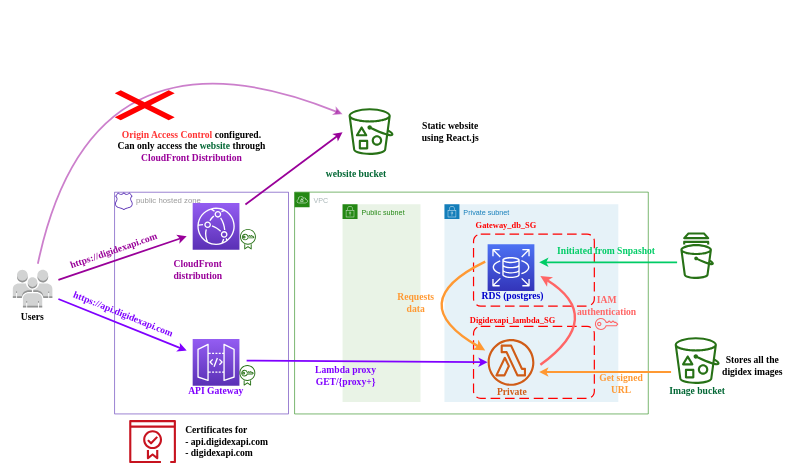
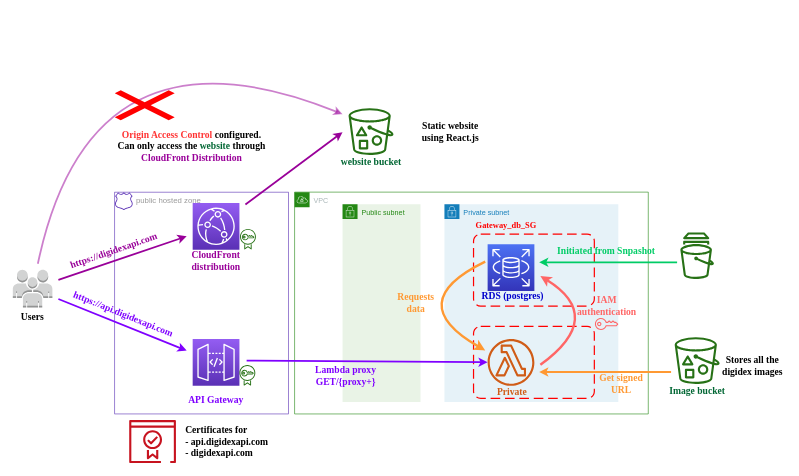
  <mxCell id="0" />
  <mxCell id="1" parent="0" />
  <mxCell id="2" value="" style="rounded=0;whiteSpace=wrap;html=1;fillColor=none;strokeWidth=1;strokeColor=#5A30B5;" vertex="1" parent="1"><mxGeometry x="190" y="320" width="290" height="370" as="geometry" /></mxCell>
  <mxCell id="3" value="VPC" style="points=[[0,0],[0.25,0],[0.5,0],[0.75,0],[1,0],[1,0.25],[1,0.5],[1,0.75],[1,1],[0.75,1],[0.5,1],[0.25,1],[0,1],[0,0.75],[0,0.5],[0,0.25]];outlineConnect=0;gradientColor=none;html=1;whiteSpace=wrap;fontSize=12;fontStyle=0;shape=mxgraph.aws4.group;grIcon=mxgraph.aws4.group_vpc;strokeColor=#248814;fillColor=none;verticalAlign=top;align=left;spacingLeft=30;fontColor=#AAB7B8;dashed=0;" vertex="1" parent="1"><mxGeometry x="490" y="320" width="590" height="370" as="geometry" /></mxCell>
  <mxCell id="4" value="Private subnet" style="points=[[0,0],[0.25,0],[0.5,0],[0.75,0],[1,0],[1,0.25],[1,0.5],[1,0.75],[1,1],[0.75,1],[0.5,1],[0.25,1],[0,1],[0,0.75],[0,0.5],[0,0.25]];outlineConnect=0;gradientColor=none;html=1;whiteSpace=wrap;fontSize=12;fontStyle=0;shape=mxgraph.aws4.group;grIcon=mxgraph.aws4.group_security_group;grStroke=0;strokeColor=#147EBA;fillColor=#E6F2F8;verticalAlign=top;align=left;spacingLeft=30;fontColor=#147EBA;dashed=0;" vertex="1" parent="1"><mxGeometry x="740" y="340" width="290" height="330" as="geometry" /></mxCell>
  <mxCell id="5" value="Public subnet" style="points=[[0,0],[0.25,0],[0.5,0],[0.75,0],[1,0],[1,0.25],[1,0.5],[1,0.75],[1,1],[0.75,1],[0.5,1],[0.25,1],[0,1],[0,0.75],[0,0.5],[0,0.25]];outlineConnect=0;gradientColor=none;html=1;whiteSpace=wrap;fontSize=12;fontStyle=0;shape=mxgraph.aws4.group;grIcon=mxgraph.aws4.group_security_group;grStroke=0;strokeColor=#248814;fillColor=#E9F3E6;verticalAlign=top;align=left;spacingLeft=30;fontColor=#248814;dashed=0;" vertex="1" parent="1"><mxGeometry x="570" y="340" width="130" height="330" as="geometry" /></mxCell>
  <mxCell id="6" value="" style="outlineConnect=0;fontColor=#232F3E;gradientColor=#4D72F3;gradientDirection=north;fillColor=#3334B9;strokeColor=#ffffff;dashed=0;verticalLabelPosition=bottom;verticalAlign=top;align=center;html=1;fontSize=12;fontStyle=0;aspect=fixed;shape=mxgraph.aws4.resourceIcon;resIcon=mxgraph.aws4.rds;" vertex="1" parent="1"><mxGeometry x="812" y="407" width="78" height="78" as="geometry" /></mxCell>
  <mxCell id="7" value="" style="rounded=1;arcSize=10;dashed=1;strokeColor=#ff0000;fillColor=none;gradientColor=none;dashPattern=8 4;strokeWidth=2;" vertex="1" parent="1"><mxGeometry x="788.5" y="390" width="201.5" height="120" as="geometry" /></mxCell>
  <mxCell id="8" value="" style="outlineConnect=0;fontColor=#232F3E;gradientColor=none;fillColor=#277116;strokeColor=none;dashed=0;verticalLabelPosition=bottom;verticalAlign=top;align=center;html=1;fontSize=12;fontStyle=0;aspect=fixed;pointerEvents=1;shape=mxgraph.aws4.snapshot;" vertex="1" parent="1"><mxGeometry x="1133.5" y="387" width="56" height="78" as="geometry" /></mxCell>
  <mxCell id="9" value="" style="outlineConnect=0;fontColor=#232F3E;gradientColor=none;strokeColor=none;dashed=0;verticalLabelPosition=bottom;verticalAlign=top;align=center;html=1;fontSize=12;fontStyle=0;aspect=fixed;pointerEvents=1;shape=mxgraph.aws4.addon;fillColor=#FF6666;" vertex="1" parent="1"><mxGeometry x="991" y="530" width="39" height="20" as="geometry" /></mxCell>
  <mxCell id="10" value="" style="outlineConnect=0;fontColor=#232F3E;gradientColor=none;fillColor=#277116;strokeColor=none;dashed=0;verticalLabelPosition=bottom;verticalAlign=top;align=center;html=1;fontSize=12;fontStyle=0;aspect=fixed;pointerEvents=1;shape=mxgraph.aws4.bucket_with_objects;" vertex="1" parent="1"><mxGeometry x="580" y="180" width="75" height="78" as="geometry" /></mxCell>
  <mxCell id="11" value="" style="outlineConnect=0;fontColor=#232F3E;gradientColor=none;fillColor=#277116;strokeColor=none;dashed=0;verticalLabelPosition=bottom;verticalAlign=top;align=center;html=1;fontSize=12;fontStyle=0;aspect=fixed;pointerEvents=1;shape=mxgraph.aws4.bucket_with_objects;" vertex="1" parent="1"><mxGeometry x="1124" y="562" width="75" height="78" as="geometry" /></mxCell>
  <mxCell id="12" value="" style="outlineConnect=0;fontColor=#232F3E;gradientColor=#945DF2;gradientDirection=north;fillColor=#5A30B5;strokeColor=#ffffff;dashed=0;verticalLabelPosition=bottom;verticalAlign=top;align=center;html=1;fontSize=12;fontStyle=0;aspect=fixed;shape=mxgraph.aws4.resourceIcon;resIcon=mxgraph.aws4.cloudfront;" vertex="1" parent="1"><mxGeometry x="320" y="338" width="78" height="78" as="geometry" /></mxCell>
  <mxCell id="13" value="" style="outlineConnect=0;fontColor=#232F3E;gradientColor=#945DF2;gradientDirection=north;fillColor=#5A30B5;strokeColor=#ffffff;dashed=0;verticalLabelPosition=bottom;verticalAlign=top;align=center;html=1;fontSize=12;fontStyle=0;aspect=fixed;shape=mxgraph.aws4.resourceIcon;resIcon=mxgraph.aws4.api_gateway;" vertex="1" parent="1"><mxGeometry x="320" y="565" width="78" height="78" as="geometry" /></mxCell>
  <mxCell id="14" value="" style="rounded=1;arcSize=10;dashed=1;strokeColor=#ff0000;fillColor=none;gradientColor=none;dashPattern=8 4;strokeWidth=2;" vertex="1" parent="1"><mxGeometry x="788.5" y="544" width="201.5" height="120" as="geometry" /></mxCell>
  <mxCell id="15" value="" style="outlineConnect=0;fontColor=#232F3E;gradientColor=none;strokeColor=none;dashed=0;verticalLabelPosition=bottom;verticalAlign=top;align=center;html=1;fontSize=12;fontStyle=0;aspect=fixed;pointerEvents=1;shape=mxgraph.aws4.lambda_function;fillColor=#D05C17;" vertex="1" parent="1"><mxGeometry x="812" y="565" width="78" height="78" as="geometry" /></mxCell>
- <mxCell id="16" value="&lt;b style=&quot;font-family: &amp;#34;architects daughter&amp;#34; ; font-size: 14px&quot;&gt;&lt;font color=&quot;#ff0000&quot;&gt;Digidexapi_lambda_SG&lt;/font&gt;&lt;/b&gt;" style="text;html=1;strokeColor=none;fillColor=none;align=center;verticalAlign=middle;whiteSpace=wrap;rounded=0;" vertex="1" parent="1"><mxGeometry x="788.5" y="524" width="130" height="20" as="geometry" /></mxCell>
  <mxCell id="17" value="&lt;b style=&quot;font-family: &amp;#34;architects daughter&amp;#34; ; font-size: 14px&quot;&gt;&lt;font color=&quot;#ff0000&quot;&gt;Gateway_db_SG&lt;/font&gt;&lt;/b&gt;" style="text;html=1;strokeColor=none;fillColor=none;align=center;verticalAlign=middle;whiteSpace=wrap;rounded=0;" vertex="1" parent="1"><mxGeometry x="786.5" y="367" width="111.5" height="20" as="geometry" /></mxCell>
  <mxCell id="18" value="" style="endArrow=classic;html=1;entryX=0.553;entryY=0.5;entryDx=0;entryDy=0;entryPerimeter=0;strokeWidth=3;strokeColor=#00CC66;" edge="1" parent="1"><mxGeometry width="50" height="50" relative="1" as="geometry"><mxPoint x="1128.07" y="437" as="sourcePoint" /><mxPoint x="897.999" y="437" as="targetPoint" /></mxGeometry></mxCell>
  <mxCell id="19" value="&lt;font face=&quot;Architects Daughter&quot; color=&quot;#00cc66&quot; size=&quot;1&quot;&gt;&lt;b style=&quot;font-size: 16px&quot;&gt;Initiated from Snpashot&lt;/b&gt;&lt;/font&gt;" style="text;html=1;strokeColor=none;fillColor=none;align=center;verticalAlign=middle;whiteSpace=wrap;rounded=0;" vertex="1" parent="1"><mxGeometry x="916.46" y="407" width="188.07" height="20" as="geometry" /></mxCell>
  <mxCell id="20" value="" style="endArrow=classic;html=1;strokeWidth=4;curved=1;strokeColor=#FF6666;" edge="1" parent="1"><mxGeometry width="50" height="50" relative="1" as="geometry"><mxPoint x="900" y="608" as="sourcePoint" /><mxPoint x="900" y="460" as="targetPoint" /><Array as="points"><mxPoint x="1010" y="528" /></Array></mxGeometry></mxCell>
  <mxCell id="21" value="&lt;font face=&quot;Architects Daughter&quot; color=&quot;#ff6666&quot; size=&quot;1&quot;&gt;&lt;b style=&quot;font-size: 16px&quot;&gt;IAM authentication&lt;/b&gt;&lt;/font&gt;" style="text;html=1;strokeColor=none;fillColor=none;align=center;verticalAlign=middle;whiteSpace=wrap;rounded=0;" vertex="1" parent="1"><mxGeometry x="970.5" y="494" width="80" height="30" as="geometry" /></mxCell>
  <mxCell id="22" value="" style="endArrow=classic;html=1;strokeWidth=3;strokeColor=#7F00FF;" edge="1" parent="1" target="15"><mxGeometry width="50" height="50" relative="1" as="geometry"><mxPoint x="410" y="601" as="sourcePoint" /><mxPoint x="520" y="570" as="targetPoint" /></mxGeometry></mxCell>
  <mxCell id="23" value="" style="endArrow=none;html=1;strokeWidth=3;startArrow=classic;startFill=1;endFill=0;strokeColor=#FF9933;" edge="1" parent="1"><mxGeometry width="50" height="50" relative="1" as="geometry"><mxPoint x="898" y="620" as="sourcePoint" /><mxPoint x="1118" y="620" as="targetPoint" /></mxGeometry></mxCell>
  <mxCell id="24" value="&lt;font face=&quot;Architects Daughter&quot; size=&quot;1&quot; color=&quot;#ff9933&quot;&gt;&lt;b style=&quot;font-size: 16px&quot;&gt;Get signed URL&lt;/b&gt;&lt;/font&gt;" style="text;html=1;strokeColor=none;fillColor=none;align=center;verticalAlign=middle;whiteSpace=wrap;rounded=0;" vertex="1" parent="1"><mxGeometry x="990" y="624" width="90" height="30" as="geometry" /></mxCell>
  <mxCell id="25" value="&lt;font face=&quot;Architects Daughter&quot; color=&quot;#006633&quot; size=&quot;1&quot;&gt;&lt;b style=&quot;font-size: 16px&quot;&gt;Image bucket&lt;/b&gt;&lt;/font&gt;" style="text;html=1;strokeColor=none;fillColor=none;align=center;verticalAlign=middle;whiteSpace=wrap;rounded=0;" vertex="1" parent="1"><mxGeometry x="1096.5" y="641.5" width="130" height="20" as="geometry" /></mxCell>
- <mxCell id="26" value="&lt;font face=&quot;Architects Daughter&quot; color=&quot;#006633&quot; size=&quot;1&quot;&gt;&lt;b style=&quot;font-size: 16px&quot;&gt;website bucket&lt;/b&gt;&lt;/font&gt;" style="text;html=1;strokeColor=none;fillColor=none;align=center;verticalAlign=middle;whiteSpace=wrap;rounded=0;" vertex="1" parent="1"><mxGeometry x="527.5" y="280" width="130" height="20" as="geometry" /></mxCell>
+ <mxCell id="26" value="&lt;font face=&quot;Architects Daughter&quot; color=&quot;#006633&quot; size=&quot;1&quot;&gt;&lt;b style=&quot;font-size: 16px&quot;&gt;website bucket&lt;/b&gt;&lt;/font&gt;" style="text;html=1;strokeColor=none;fillColor=none;align=center;verticalAlign=middle;whiteSpace=wrap;rounded=0;" vertex="1" parent="1"><mxGeometry x="552.5" y="260" width="130" height="20" as="geometry" /></mxCell>
  <mxCell id="27" value="" style="endArrow=classic;html=1;strokeWidth=3;strokeColor=#990099;sourcePerimeterSpacing=10;" edge="1" parent="1" source="12"><mxGeometry width="50" height="50" relative="1" as="geometry"><mxPoint x="410" as="sourcePoint" y="220" /><mxPoint x="570" as="targetPoint" y="220" /></mxGeometry></mxCell>
  <mxCell id="28" value="" style="outlineConnect=0;dashed=0;verticalLabelPosition=bottom;verticalAlign=top;align=center;html=1;shape=mxgraph.aws3.users;fillColor=#D2D3D3;gradientColor=none;" vertex="1" parent="1"><mxGeometry x="20" y="449.5" width="66" height="63" as="geometry" /></mxCell>
  <mxCell id="29" value="" style="endArrow=classic;html=1;strokeWidth=3;strokeColor=#990099;targetPerimeterSpacing=10;sourcePerimeterSpacing=10;" edge="1" parent="1" source="28" target="12"><mxGeometry width="50" height="50" relative="1" as="geometry"><mxPoint x="90" y="387" as="sourcePoint" /><mxPoint x="290" y="250" as="targetPoint" /></mxGeometry></mxCell>
  <mxCell id="30" value="" style="endArrow=classic;html=1;strokeWidth=3;strokeColor=#990099;curved=1;opacity=50;sourcePerimeterSpacing=10;" edge="1" parent="1" source="28"><mxGeometry width="50" height="50" relative="1" as="geometry"><mxPoint x="70" y="380" as="sourcePoint" /><mxPoint x="570" y="190" as="targetPoint" /><Array as="points"><mxPoint x="150" y="20" /></Array></mxGeometry></mxCell>
  <mxCell id="31" value="" style="shape=mxgraph.mockup.markup.redX;fillColor=#ff0000;html=1;shadow=0;strokeColor=none;" vertex="1" parent="1"><mxGeometry x="190" y="150" width="100" height="50" as="geometry" /></mxCell>
  <mxCell id="32" value="" style="endArrow=classic;html=1;strokeWidth=3;strokeColor=#7F00FF;targetPerimeterSpacing=10;sourcePerimeterSpacing=10;" edge="1" parent="1" source="28" target="13"><mxGeometry width="50" height="50" relative="1" as="geometry"><mxPoint x="90" y="450" as="sourcePoint" /><mxPoint x="300" y="590" as="targetPoint" /></mxGeometry></mxCell>
  <mxCell id="33" value="&lt;font face=&quot;Architects Daughter&quot; size=&quot;1&quot;&gt;&lt;b style=&quot;font-size: 16px&quot;&gt;Static website using React.js&lt;/b&gt;&lt;/font&gt;" style="text;html=1;strokeColor=none;fillColor=none;align=center;verticalAlign=middle;whiteSpace=wrap;rounded=0;" vertex="1" parent="1"><mxGeometry x="685" y="194" width="130" height="50" as="geometry" /></mxCell>
  <mxCell id="34" value="&lt;font face=&quot;Architects Daughter&quot; size=&quot;1&quot;&gt;&lt;b style=&quot;font-size: 16px&quot;&gt;Stores all the digidex images&lt;/b&gt;&lt;/font&gt;" style="text;html=1;strokeColor=none;fillColor=none;align=center;verticalAlign=middle;whiteSpace=wrap;rounded=0;" vertex="1" parent="1"><mxGeometry x="1199" y="584" width="110" height="50" as="geometry" /></mxCell>
  <mxCell id="35" value="&lt;font face=&quot;Architects Daughter&quot; size=&quot;1&quot;&gt;&lt;b style=&quot;font-size: 16px&quot;&gt;Users&lt;/b&gt;&lt;/font&gt;" style="text;html=1;strokeColor=none;fillColor=none;align=center;verticalAlign=middle;whiteSpace=wrap;rounded=0;" vertex="1" parent="1"><mxGeometry x="27" y="515" width="52" height="25" as="geometry" /></mxCell>
- <mxCell id="36" value="&lt;b style=&quot;font-family: &amp;#34;architects daughter&amp;#34; ; font-size: 16px&quot;&gt;&lt;font color=&quot;#990099&quot;&gt;CloudFront distribution&lt;/font&gt;&lt;/b&gt;" style="text;html=1;strokeColor=none;fillColor=none;align=center;verticalAlign=middle;whiteSpace=wrap;rounded=0;" vertex="1" parent="1"><mxGeometry x="289" y="431" width="80" height="35" as="geometry" /></mxCell>
- <mxCell id="37" value="&lt;b style=&quot;font-family: &amp;#34;architects daughter&amp;#34; ; font-size: 16px&quot;&gt;&lt;font color=&quot;#7f00ff&quot;&gt;API Gateway&lt;/font&gt;&lt;/b&gt;" style="text;html=1;strokeColor=none;fillColor=none;align=center;verticalAlign=middle;whiteSpace=wrap;rounded=0;" vertex="1" parent="1"><mxGeometry x="309" y="643" width="100" height="17" as="geometry" /></mxCell>
+ <mxCell id="36" value="&lt;b style=&quot;font-family: &amp;#34;architects daughter&amp;#34; ; font-size: 16px&quot;&gt;&lt;font color=&quot;#990099&quot;&gt;CloudFront distribution&lt;/font&gt;&lt;/b&gt;" style="text;html=1;strokeColor=none;fillColor=none;align=center;verticalAlign=middle;whiteSpace=wrap;rounded=0;" vertex="1" parent="1"><mxGeometry x="319" y="416" width="80" height="35" as="geometry" /></mxCell>
+ <mxCell id="37" value="&lt;b style=&quot;font-family: &amp;#34;architects daughter&amp;#34; ; font-size: 16px&quot;&gt;&lt;font color=&quot;#7f00ff&quot;&gt;API Gateway&lt;/font&gt;&lt;/b&gt;" style="text;html=1;strokeColor=none;fillColor=none;align=center;verticalAlign=middle;whiteSpace=wrap;rounded=0;" vertex="1" parent="1"><mxGeometry x="309" y="658" width="100" height="17" as="geometry" /></mxCell>
  <mxCell id="38" value="&lt;b style=&quot;font-family: &amp;#34;architects daughter&amp;#34; ; font-size: 16px&quot;&gt;&lt;font color=&quot;#0000cc&quot;&gt;RDS (postgres)&lt;/font&gt;&lt;/b&gt;" style="text;html=1;strokeColor=none;fillColor=none;align=center;verticalAlign=middle;whiteSpace=wrap;rounded=0;" vertex="1" parent="1"><mxGeometry x="792.5" y="475" width="122" height="35" as="geometry" /></mxCell>
  <mxCell id="39" value="&lt;b style=&quot;font-family: &amp;#34;architects daughter&amp;#34; ; font-size: 16px&quot;&gt;&lt;font color=&quot;#d05c17&quot;&gt;Private&lt;/font&gt;&lt;/b&gt;" style="text;html=1;strokeColor=none;fillColor=none;align=center;verticalAlign=middle;whiteSpace=wrap;rounded=0;" vertex="1" parent="1"><mxGeometry x="815.27" y="635" width="76.46" height="35" as="geometry" /></mxCell>
  <mxCell id="40" value="&lt;b style=&quot;font-family: &amp;#34;architects daughter&amp;#34; ; font-size: 16px&quot;&gt;&lt;font color=&quot;#7f00ff&quot;&gt;Lambda proxy GET/{proxy+}&lt;/font&gt;&lt;/b&gt;" style="text;html=1;strokeColor=none;fillColor=none;align=center;verticalAlign=middle;whiteSpace=wrap;rounded=0;" vertex="1" parent="1"><mxGeometry x="520" y="608" width="111.46" height="35" as="geometry" /></mxCell>
  <mxCell id="41" value="" style="outlineConnect=0;fontColor=#232F3E;gradientColor=none;fillColor=#5A30B5;strokeColor=none;dashed=0;verticalLabelPosition=bottom;verticalAlign=top;align=center;html=1;fontSize=12;fontStyle=0;aspect=fixed;pointerEvents=1;shape=mxgraph.aws4.hosted_zone;" vertex="1" parent="1"><mxGeometry x="190" y="320" width="30.39" height="30" as="geometry" /></mxCell>
  <mxCell id="42" value="&lt;font style=&quot;font-size: 13px&quot; color=&quot;#999999&quot;&gt;public hosted zone&lt;/font&gt;" style="text;html=1;strokeColor=none;fillColor=none;align=center;verticalAlign=middle;whiteSpace=wrap;rounded=0;" vertex="1" parent="1"><mxGeometry x="220.39" y="315" width="120" height="35" as="geometry" /></mxCell>
  <mxCell id="43" value="&lt;b style=&quot;font-family: &amp;#34;architects daughter&amp;#34; ; font-size: 16px&quot;&gt;&lt;font color=&quot;#990099&quot;&gt;https://digidexapi.com&lt;/font&gt;&lt;/b&gt;" style="text;html=1;strokeColor=none;fillColor=none;align=center;verticalAlign=middle;whiteSpace=wrap;rounded=0;rotation=341;" vertex="1" parent="1"><mxGeometry x="100" y="399.5" width="176.64" height="35" as="geometry" /></mxCell>
  <mxCell id="44" value="&lt;b style=&quot;font-family: &amp;#34;architects daughter&amp;#34; ; font-size: 16px&quot;&gt;&lt;font color=&quot;#7f00ff&quot;&gt;https://api.digidexapi.com&lt;/font&gt;&lt;/b&gt;" style="text;html=1;strokeColor=none;fillColor=none;align=center;verticalAlign=middle;whiteSpace=wrap;rounded=0;rotation=22;" vertex="1" parent="1"><mxGeometry x="120" y="505" width="170" height="35" as="geometry" /></mxCell>
  <mxCell id="45" value="" style="outlineConnect=0;fontColor=#232F3E;gradientColor=none;fillColor=#C7131F;strokeColor=none;dashed=0;verticalLabelPosition=bottom;verticalAlign=top;align=center;html=1;fontSize=12;fontStyle=0;aspect=fixed;pointerEvents=1;shape=mxgraph.aws4.certificate_manager_2;" vertex="1" parent="1"><mxGeometry x="214.14" y="700" width="78" height="72" as="geometry" /></mxCell>
  <mxCell id="46" value="&lt;font face=&quot;Architects Daughter&quot; style=&quot;font-size: 16px&quot;&gt;&lt;b&gt;Certificates for&lt;br&gt;- api.digidexapi.com&lt;br&gt;- digidexapi.com&lt;/b&gt;&lt;/font&gt;" style="text;html=1;align=left;verticalAlign=middle;resizable=0;points=[];autosize=1;" vertex="1" parent="1"><mxGeometry x="305.87" y="711" width="150" height="50" as="geometry" /></mxCell>
  <mxCell id="47" value="" style="outlineConnect=0;fontColor=#232F3E;gradientColor=none;fillColor=#277116;strokeColor=none;dashed=0;verticalLabelPosition=bottom;verticalAlign=top;align=center;html=1;fontSize=12;fontStyle=0;aspect=fixed;pointerEvents=1;shape=mxgraph.aws4.certificate_manager;" vertex="1" parent="1"><mxGeometry x="398" y="608" width="26.47" height="35" as="geometry" /></mxCell>
  <mxCell id="48" value="" style="outlineConnect=0;fontColor=#232F3E;gradientColor=none;fillColor=#277116;strokeColor=none;dashed=0;verticalLabelPosition=bottom;verticalAlign=top;align=center;html=1;fontSize=12;fontStyle=0;aspect=fixed;pointerEvents=1;shape=mxgraph.aws4.certificate_manager;" vertex="1" parent="1"><mxGeometry x="399" y="381" width="26.47" height="35" as="geometry" /></mxCell>
  <mxCell id="49" value="" style="endArrow=classic;html=1;strokeWidth=4;curved=1;strokeColor=#FF9933;shadow=0;" edge="1" parent="1"><mxGeometry width="50" height="50" relative="1" as="geometry"><mxPoint x="808" y="436" as="sourcePoint" /><mxPoint x="808" y="584" as="targetPoint" /><Array as="points"><mxPoint x="668" y="504" /></Array></mxGeometry></mxCell>
  <mxCell id="50" value="&lt;font face=&quot;Architects Daughter&quot; size=&quot;1&quot; color=&quot;#ff9933&quot;&gt;&lt;b style=&quot;font-size: 16px&quot;&gt;Requests data&lt;/b&gt;&lt;/font&gt;" style="text;html=1;strokeColor=none;fillColor=none;align=center;verticalAlign=middle;whiteSpace=wrap;rounded=0;" vertex="1" parent="1"><mxGeometry x="655" y="490" width="75" height="30" as="geometry" /></mxCell>
  <mxCell id="51" value="&lt;font face=&quot;Architects Daughter&quot; style=&quot;font-size: 16px&quot;&gt;&lt;b&gt;&lt;font color=&quot;#ff3333&quot;&gt;Origin Access Control&lt;/font&gt; configured. Can only access the &lt;font color=&quot;#006633&quot;&gt;website&lt;/font&gt; through &lt;font color=&quot;#990099&quot;&gt;CloudFront Distribution&lt;/font&gt;&lt;/b&gt;&lt;/font&gt;" style="text;html=1;strokeColor=none;fillColor=none;align=center;verticalAlign=middle;whiteSpace=wrap;rounded=0;" vertex="1" parent="1"><mxGeometry x="190" y="206" width="257" height="74" as="geometry" /></mxCell>
